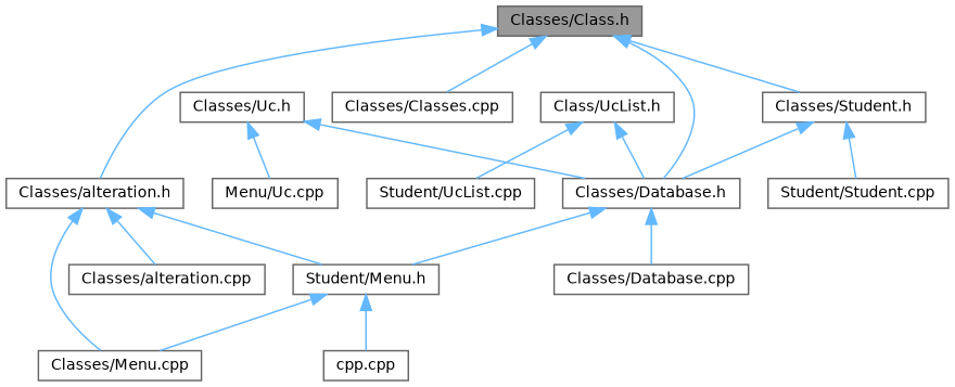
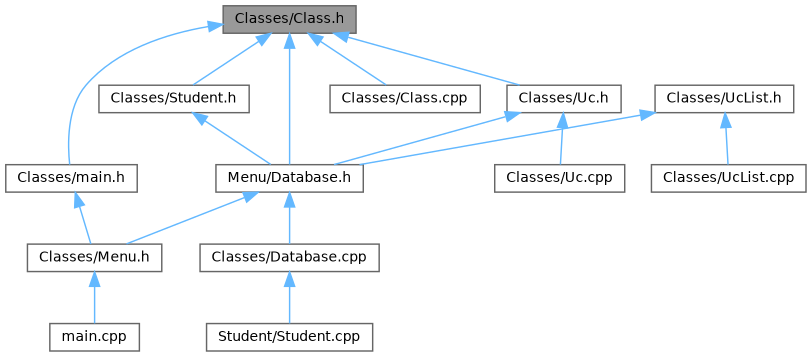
  digraph {
    node [color=grey40 fillcolor=white fontname=Helvetica fontsize=10 shape=box style=filled]
    edge [color=steelblue1 dir=back fontname=Helvetica fontsize=10 labelfontname=Helvetica labelfontsize=10 style=solid]
    n1 [color=gray40 fillcolor=grey60 fontcolor=black height=0.2 label="Classes/Class.h" width=0.4]
-   n2 [height=0.2 label="Classes/Classes.cpp" width=0.4]
-   n3 [height=0.2 label="Classes/Database.h" width=0.4]
+   n2 [height=0.2 label="Classes/Class.cpp" width=0.4]
+   n3 [height=0.2 label="Menu/Database.h" width=0.4]
    n4 [height=0.2 label="Classes/Student.h" width=0.4]
-   n5 [height=0.2 label="Classes/alteration.h" width=0.4]
+   n5 [height=0.2 label="Classes/main.h" width=0.4]
    n6 [height=0.2 label="Classes/Uc.h" width=0.4]
    n7 [height=0.2 label="Classes/Database.cpp" width=0.4]
-   n8 [height=0.2 label="Student/Menu.h" width=0.4]
+   n8 [height=0.2 label="Classes/Menu.h" width=0.4]
    n9 [height=0.2 label="Student/Student.cpp" width=0.4]
-   n10 [height=0.2 label="Classes/Menu.cpp" width=0.4]
-   n11 [height=0.2 label="Classes/alteration.cpp" width=0.4]
-   n12 [height=0.2 label="Menu/Uc.cpp" width=0.4]
-   n13 [height=0.2 label="cpp.cpp" width=0.4]
-   n14 [height=0.2 label="Class/UcList.h" width=0.4]
-   n15 [height=0.2 label="Student/UcList.cpp" width=0.4]
+   n12 [height=0.2 label="Classes/Uc.cpp" width=0.4]
+   n13 [height=0.2 label="main.cpp" width=0.4]
+   n14 [height=0.2 label="Classes/UcList.h" width=0.4]
+   n15 [height=0.2 label="Classes/UcList.cpp" width=0.4]
    n1 -> n2
    n1 -> n3
    n1 -> n4
    n1 -> n5
+   n1 -> n6
    n3 -> n7
    n3 -> n8
    n4 -> n3
-   n4 -> n9
+   n7 -> n9
    n5 -> n8
-   n5 -> n10
-   n5 -> n11
    n6 -> n3
    n6 -> n12
-   n8 -> n10
    n8 -> n13
    n14 -> n3
    n14 -> n15
  }
